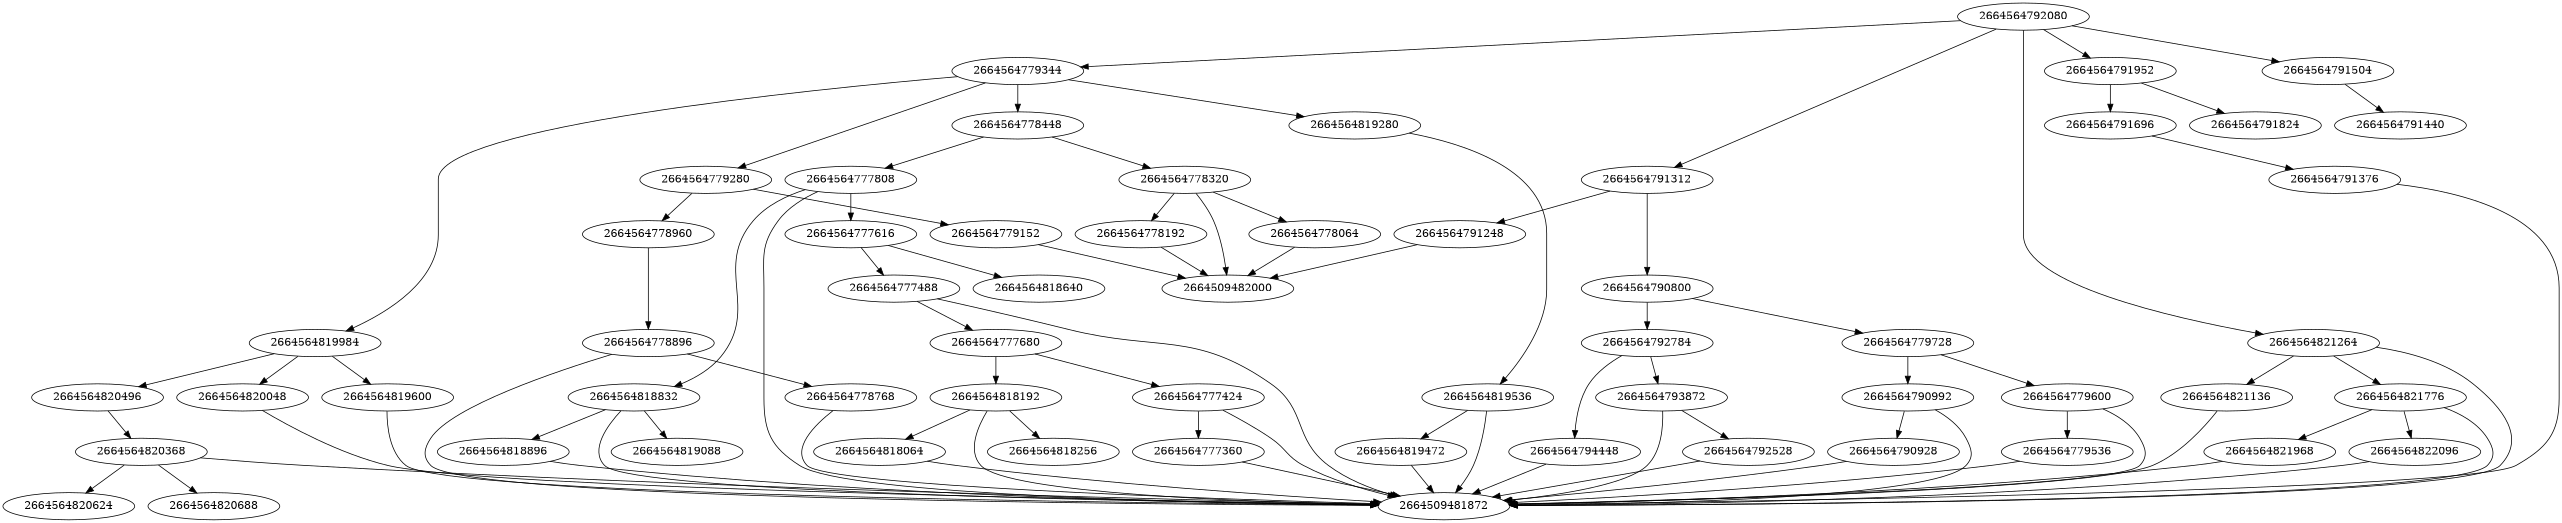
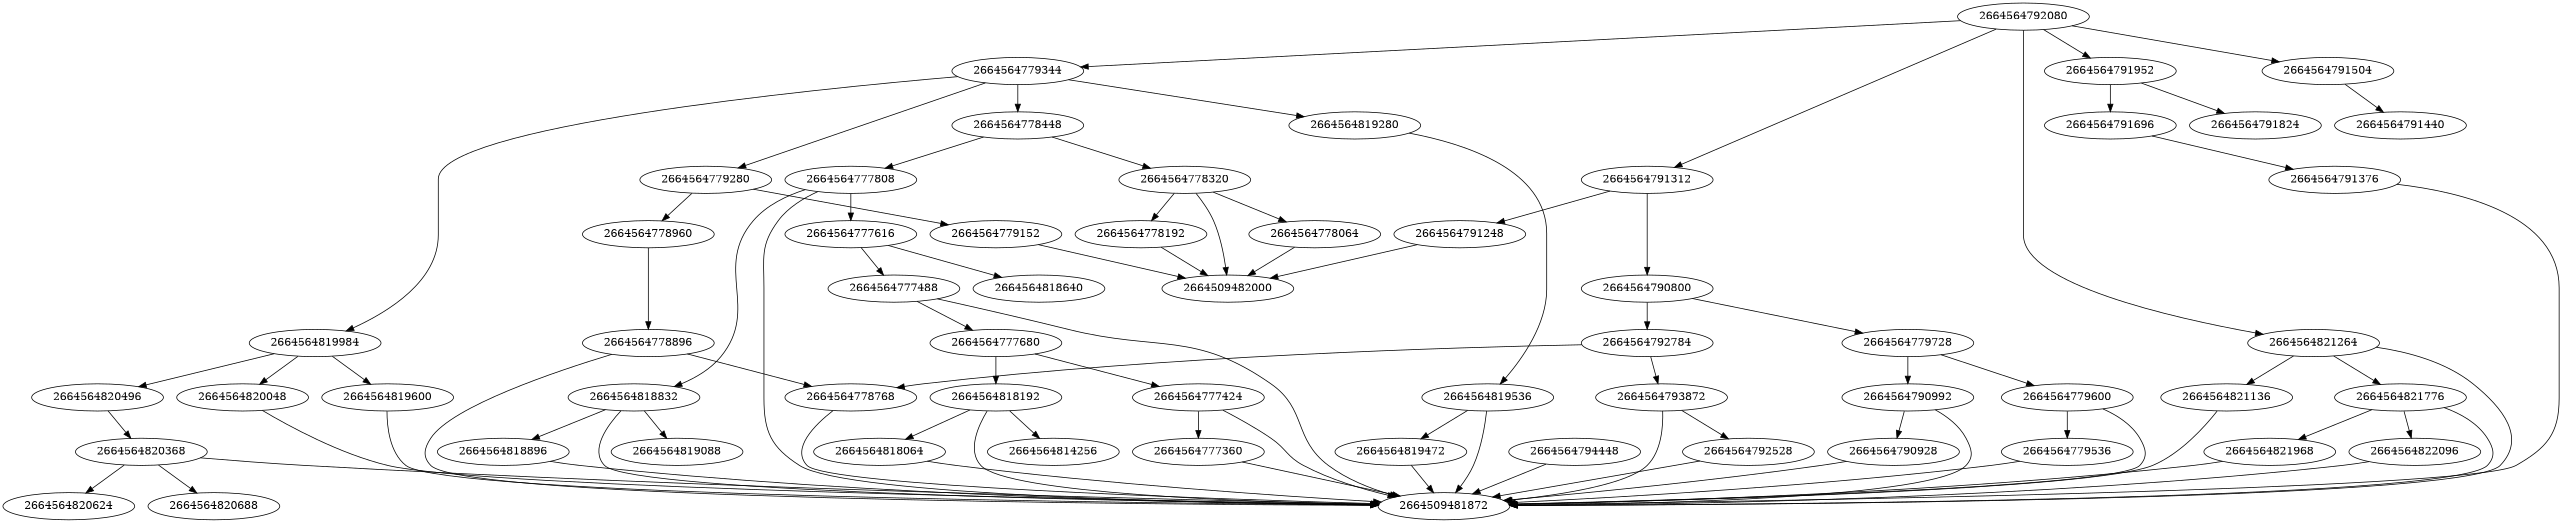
  strict digraph {
    node [type=Name]
    2664564778960 [type=Call]
    2664564778896 [type=Attribute]
    2664509481872 [type=Load]
    2664564778768
    2664564821264 [type=Subscript]
    2664564821136
    2664564821776 [type=Tuple]
    2664564821968
    2664564822096
    2664564791824 [type=arg]
    2664564791952 [type=arguments]
    2664564791696 [type=arg]
    2664564791376
    2664564790800 [type=Call]
    2664564779728 [type=keyword]
    2664564792784 [type=Call]
    2664564790992 [type=Attribute]
    2664564790928
    2664564779600 [type=Attribute]
    2664564794448
    2664564793872 [type=Attribute]
    2664564819472
    2664564819600
    2664564819984 [type=ExceptHandler]
    2664564820496 [type=Return]
    2664564820048
    2664564820368 [type=Tuple]
    2664564791440 [type=Constant]
    2664509482000 [type=Store]
    2664564779152
    2664564779280 [type=Assign]
    2664564820624 [type=Constant]
    2664564820688 [type=Constant]
    2664564779536
    2664564792080 [type=FunctionDef]
    2664564779344 [type=Try]
    2664564791312 [type=Assign]
    2664564791504 [type=Expr]
    2664564819280 [type=Return]
    2664564778448 [type=Assign]
    2664564791248
    2664564778192
    2664564778320 [type=Tuple]
    2664564778064
    2664564819536 [type=Tuple]
    2664564777808 [type=Tuple]
    2664564777616 [type=Call]
    2664564818832 [type=Subscript]
    2664564818064
-   2664564818256 [type=Constant]
+   2664564818256 [type=Constant label=2664564814256]
    2664564777424 [type=Attribute]
    2664564777360
    2664564818640 [type=Constant]
    2664564777680 [type=Call]
    2664564818192 [type=Subscript]
    2664564777488 [type=Attribute]
    2664564818896
    2664564819088 [type=Constant]
    2664564792528
    2664564778960 -> 2664564778896
    2664564778896 -> 2664509481872
    2664564778896 -> 2664564778768
    2664564778768 -> 2664509481872
    2664564821264 -> 2664509481872
    2664564821264 -> 2664564821136
    2664564821264 -> 2664564821776
    2664564821136 -> 2664509481872
    2664564821776 -> 2664509481872
    2664564821776 -> 2664564821968
    2664564821776 -> 2664564822096
    2664564821968 -> 2664509481872
    2664564822096 -> 2664509481872
    2664564791952 -> 2664564791824
    2664564791952 -> 2664564791696
    2664564791696 -> 2664564791376
    2664564791376 -> 2664509481872
    2664564790800 -> 2664564779728
    2664564790800 -> 2664564792784
    2664564779728 -> 2664564790992
    2664564779728 -> 2664564779600
-   2664564792784 -> 2664564794448
+   2664564792784 -> 2664564778768
    2664564792784 -> 2664564793872
    2664564790992 -> 2664509481872
    2664564790992 -> 2664564790928
    2664564790928 -> 2664509481872
    2664564779600 -> 2664509481872
    2664564779600 -> 2664564779536
    2664564794448 -> 2664509481872
    2664564793872 -> 2664509481872
    2664564793872 -> 2664564792528
    2664564819472 -> 2664509481872
    2664564819600 -> 2664509481872
    2664564819984 -> 2664564819600
    2664564819984 -> 2664564820496
    2664564819984 -> 2664564820048
    2664564820496 -> 2664564820368
    2664564820048 -> 2664509481872
    2664564820368 -> 2664509481872
    2664564820368 -> 2664564820624
    2664564820368 -> 2664564820688
    2664564779152 -> 2664509482000
    2664564779280 -> 2664564778960
    2664564779280 -> 2664564779152
    2664564779536 -> 2664509481872
    2664564792080 -> 2664564821264
    2664564792080 -> 2664564791952
    2664564792080 -> 2664564779344
    2664564792080 -> 2664564791312
    2664564792080 -> 2664564791504
    2664564779344 -> 2664564819984
    2664564779344 -> 2664564779280
    2664564779344 -> 2664564819280
    2664564779344 -> 2664564778448
    2664564791312 -> 2664564790800
    2664564791312 -> 2664564791248
    2664564791504 -> 2664564791440
    2664564819280 -> 2664564819536
    2664564778448 -> 2664564778320
    2664564778448 -> 2664564777808
    2664564791248 -> 2664509482000
    2664564778192 -> 2664509482000
    2664564778320 -> 2664509482000
    2664564778320 -> 2664564778192
    2664564778320 -> 2664564778064
    2664564778064 -> 2664509482000
    2664564819536 -> 2664509481872
    2664564819536 -> 2664564819472
    2664564777808 -> 2664509481872
    2664564777808 -> 2664564777616
    2664564777808 -> 2664564818832
    2664564777616 -> 2664564818640
    2664564777616 -> 2664564777488
    2664564818832 -> 2664509481872
    2664564818832 -> 2664564818896
    2664564818832 -> 2664564819088
    2664564818064 -> 2664509481872
    2664564777424 -> 2664509481872
    2664564777424 -> 2664564777360
    2664564777360 -> 2664509481872
    2664564777680 -> 2664564777424
    2664564777680 -> 2664564818192
    2664564818192 -> 2664509481872
    2664564818192 -> 2664564818064
    2664564818192 -> 2664564818256
    2664564777488 -> 2664509481872
    2664564777488 -> 2664564777680
    2664564818896 -> 2664509481872
    2664564792528 -> 2664509481872
  }
